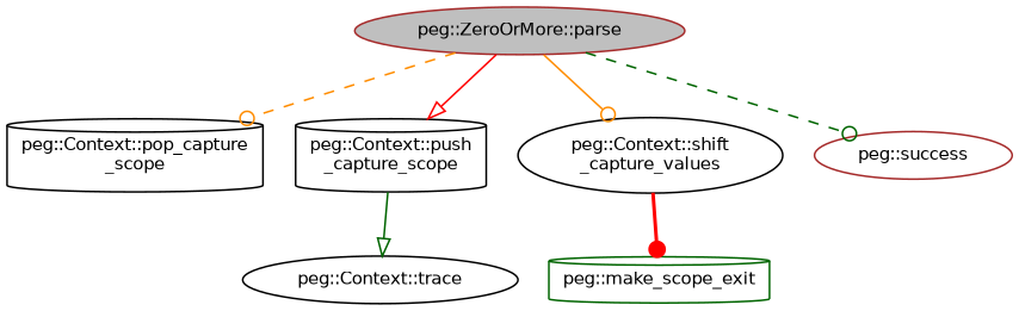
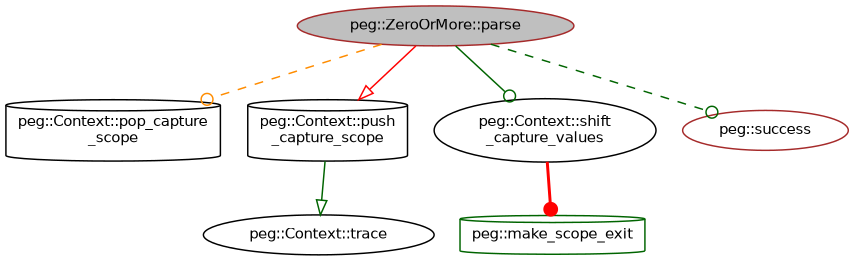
  digraph {
    rankdir=TB
    node [color=black fillcolor=white fontname=Helvetica fontsize=10 shape=ellipse style=filled]
    edge [arrowhead=odot color=darkorange fontname=Helvetica fontsize=10 labelfontname=Helvetica labelfontsize=10 style=solid]
    n1 [color=brown fillcolor=grey75 fontcolor=black height=0.2 label="peg::ZeroOrMore::parse" width=0.4]
    n2 [height=0.2 label="peg::Context::pop_capture\l_scope" shape=cylinder width=0.4]
    n3 [height=0.2 label="peg::Context::push\l_capture_scope" shape=cylinder width=0.4]
    n4 [height=0.2 label="peg::Context::shift\l_capture_values" width=0.4]
    n5 [color=brown height=0.2 label="peg::success" width=0.4]
    n6 [color=darkgreen height=0.2 label="peg::make_scope_exit" shape=cylinder width=0.4]
    n7 [height=0.2 label="peg::Context::trace" width=0.4]
    n1 -> n2 [style=dashed]
    n1 -> n3 [arrowhead=onormal color=red]
-   n1 -> n4
+   n1 -> n4 [color=darkgreen]
    n1 -> n5 [color=darkgreen style=dashed]
    n3 -> n7 [arrowhead=onormal color=darkgreen]
    n4 -> n6 [arrowhead=dot color=red style=bold]
  }
